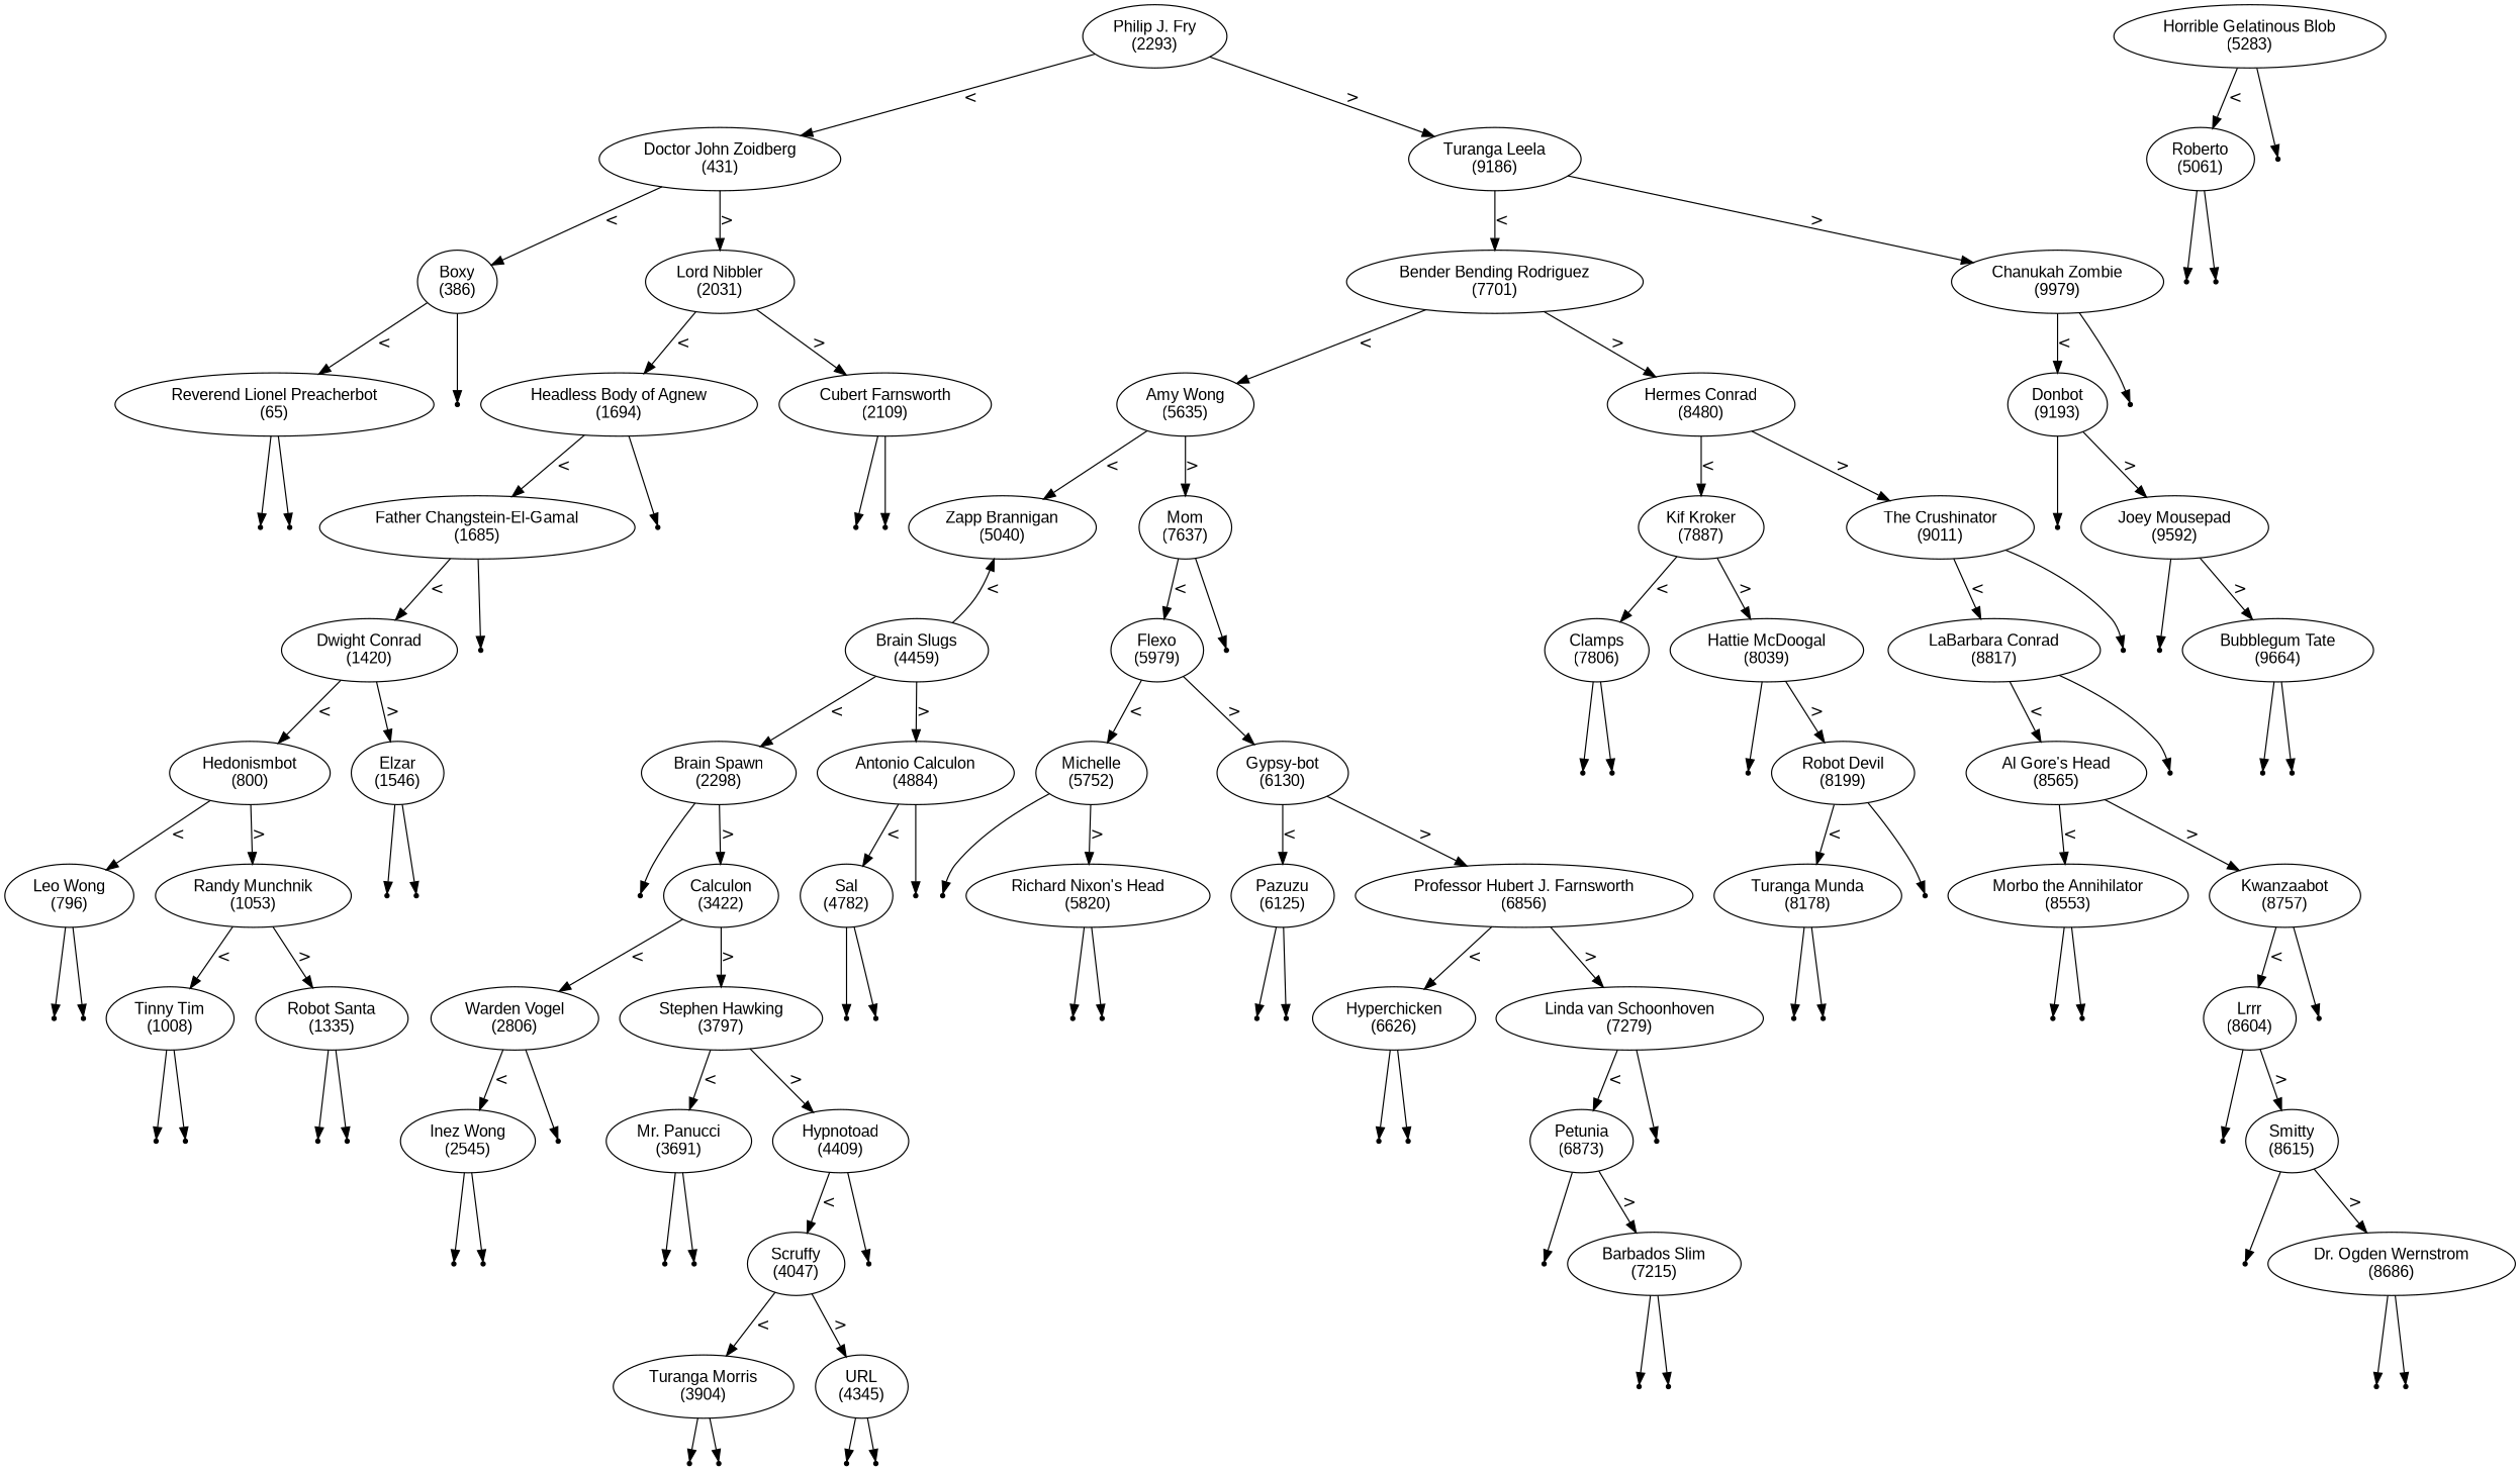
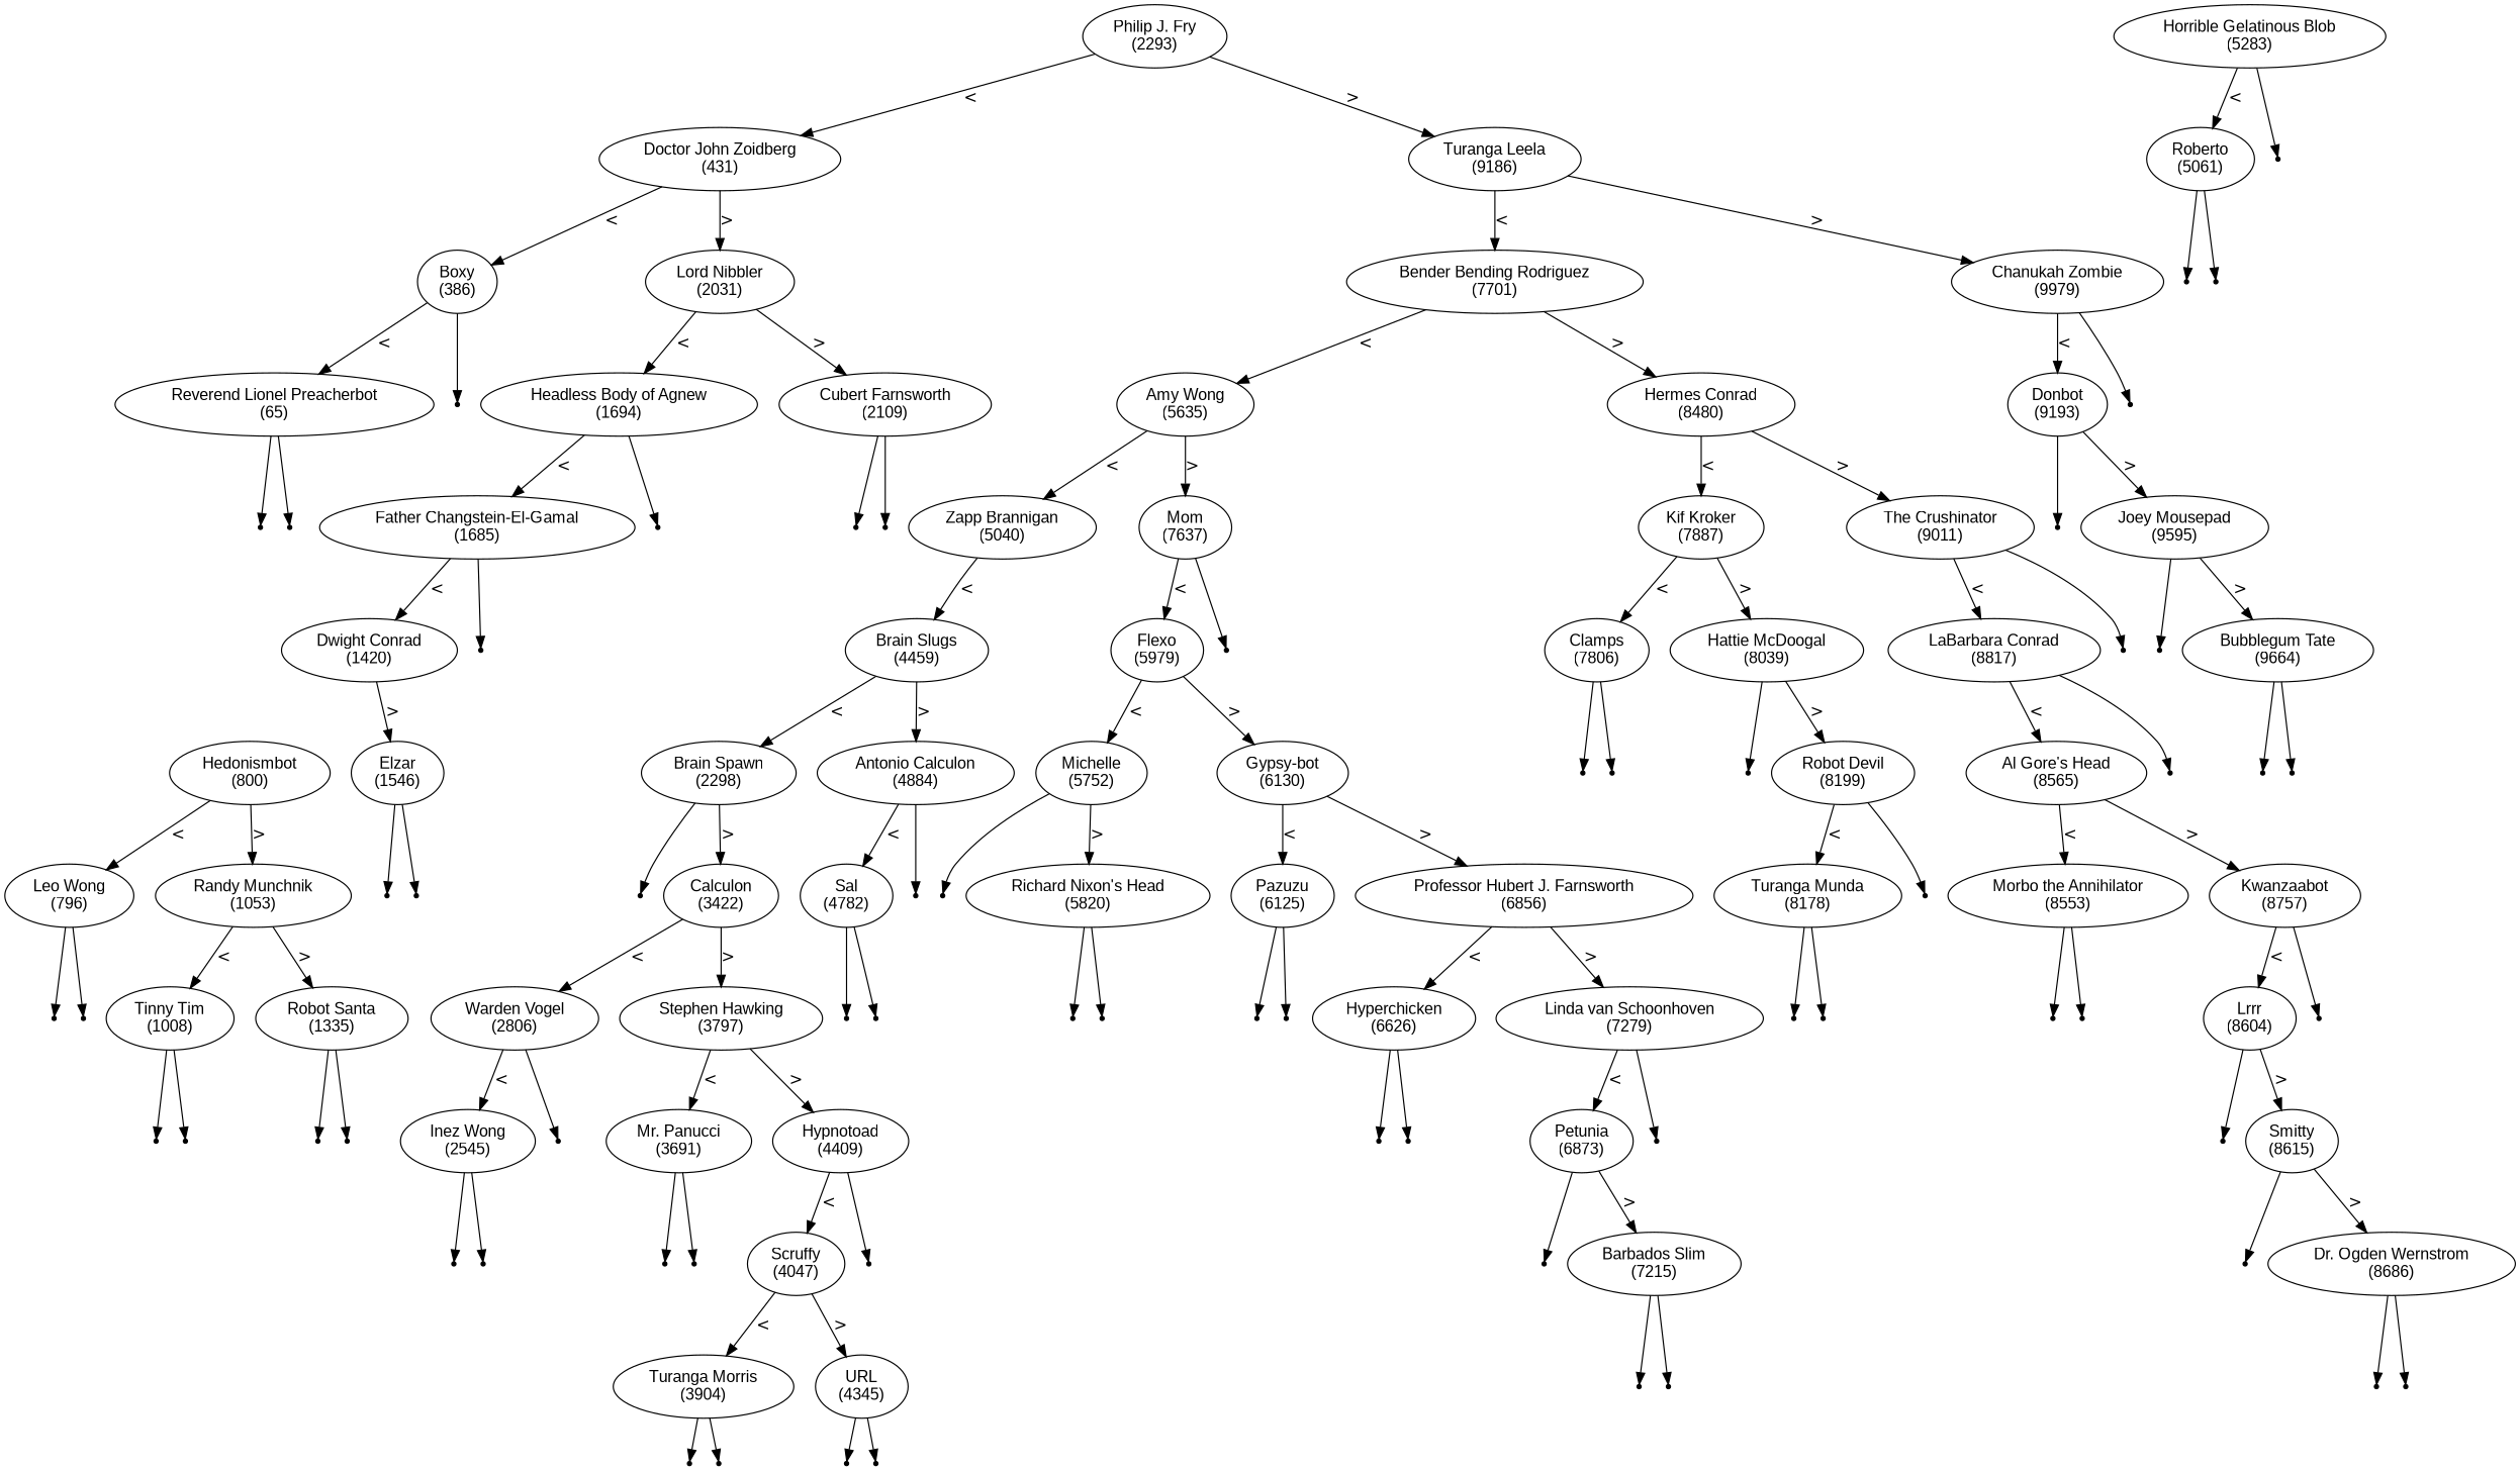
  digraph {
    labelloc=t
    node [fontname=Arial shape=point]
    n1 [label="Philip J. Fry\n(2293)" shape=""]
    n2 [label="Doctor John Zoidberg\n(431)" shape=""]
    n3 [label="Turanga Leela\n(9186)" shape=""]
    n4 [label="Boxy\n(386)" shape=""]
    n5 [label="Lord Nibbler\n(2031)" shape=""]
    n6 [label="Bender Bending Rodriguez\n(7701)" shape=""]
    n7 [label="Chanukah Zombie\n(9979)" shape=""]
    n8 [label="Reverend Lionel Preacherbot\n(65)" shape=""]
    null2
    n10 [label="Headless Body of Agnew\n(1694)" shape=""]
    n11 [label="Cubert Farnsworth\n(2109)" shape=""]
    null0
    null1
    n14 [label="Father Changstein-El-Gamal\n(1685)" shape=""]
    null12
    null13
    null14
    n18 [label="Dwight Conrad\n(1420)" shape=""]
    null11
    n20 [label="Hedonismbot\n(800)" shape=""]
    n21 [label="Elzar\n(1546)" shape=""]
    n22 [label="Leo Wong\n(796)" shape=""]
    n23 [label="Randy Munchnik\n(1053)" shape=""]
    null9
    null10
    null3
    null4
    n28 [label="Tinny Tim\n(1008)" shape=""]
    n29 [label="Robot Santa\n(1335)" shape=""]
    null5
    null6
    null7
    null8
    n34 [label="Amy Wong\n(5635)" shape=""]
    n35 [label="Hermes Conrad\n(8480)" shape=""]
    n36 [label="Donbot\n(9193)" shape=""]
    null63
    n38 [label="Zapp Brannigan\n(5040)" shape=""]
    n39 [label="Mom\n(7637)" shape=""]
    n40 [label="Kif Kroker\n(7887)" shape=""]
    n41 [label="The Crushinator\n(9011)" shape=""]
    n42 [label="Brain Slugs\n(4459)" shape=""]
    n43 [label="Flexo\n(5979)" shape=""]
    null43
    n45 [label="Brain Spawn\n(2298)" shape=""]
    n46 [label="Antonio Calculon\n(4884)" shape=""]
    n47 [label="Horrible Gelatinous Blob\n(5283)" shape=""]
    n48 [label="Roberto\n(5061)" shape=""]
    null31
    null15
    n51 [label="Calculon\n(3422)" shape=""]
    n52 [label="Sal\n(4782)" shape=""]
    null28
    n54 [label="Warden Vogel\n(2806)" shape=""]
    n55 [label="Stephen Hawking\n(3797)" shape=""]
    n56 [label="Inez Wong\n(2545)" shape=""]
    null18
    n58 [label="Mr. Panucci\n(3691)" shape=""]
    n59 [label="Hypnotoad\n(4409)" shape=""]
    null16
    null17
    null19
    null20
    n64 [label="Scruffy\n(4047)" shape=""]
    null25
    n66 [label="Turanga Morris\n(3904)" shape=""]
    n67 [label="URL\n(4345)" shape=""]
    null21
    null22
    null23
    null24
    null26
    null27
    null29
    null30
    n76 [label="Michelle\n(5752)" shape=""]
    n77 [label="Gypsy-bot\n(6130)" shape=""]
    null32
    n79 [label="Richard Nixon's Head\n(5820)" shape=""]
    n80 [label="Pazuzu\n(6125)" shape=""]
    n81 [label="Professor Hubert J. Farnsworth\n(6856)" shape=""]
    null33
    null34
    null35
    null36
    n86 [label="Hyperchicken\n(6626)" shape=""]
    n87 [label="Linda van Schoonhoven\n(7279)" shape=""]
    null37
    null38
    n90 [label="Petunia\n(6873)" shape=""]
    null42
    null39
    n93 [label="Barbados Slim\n(7215)" shape=""]
    null40
    null41
    n96 [label="Clamps\n(7806)" shape=""]
    n97 [label="Hattie McDoogal\n(8039)" shape=""]
    n98 [label="LaBarbara Conrad\n(8817)" shape=""]
    null58
    null44
    null45
    null46
    n103 [label="Robot Devil\n(8199)" shape=""]
    n104 [label="Turanga Munda\n(8178)" shape=""]
    null49
    null47
    null48
    n108 [label="Al Gore's Head\n(8565)" shape=""]
    null57
    n110 [label="Morbo the Annihilator\n(8553)" shape=""]
    n111 [label="Kwanzaabot\n(8757)" shape=""]
    null50
    null51
    n114 [label="Lrrr\n(8604)" shape=""]
    null56
    null52
    n117 [label="Smitty\n(8615)" shape=""]
    null53
    n119 [label="Dr. Ogden Wernstrom\n(8686)" shape=""]
    null54
    null55
    null59
-   n123 [label="Joey Mousepad\n(9592)" shape=""]
+   n123 [label="Joey Mousepad\n(9595)" shape=""]
    null60
    n125 [label="Bubblegum Tate\n(9664)" shape=""]
    null61
    null62
    n1 -> n2 [label="<"]
    n1 -> n3 [label=">"]
    n2 -> n4 [label="<"]
    n2 -> n5 [label=">"]
    n3 -> n6 [label="<"]
    n3 -> n7 [label=">"]
    n4 -> n8 [label="<"]
    n4 -> null2
    n5 -> n10 [label="<"]
    n5 -> n11 [label=">"]
    n6 -> n34 [label="<"]
    n6 -> n35 [label=">"]
    n7 -> n36 [label="<"]
    n7 -> null63
    n8 -> null0
    n8 -> null1
    n10 -> n14 [label="<"]
    n10 -> null12
    n11 -> null13
    n11 -> null14
    n14 -> n18 [label="<"]
    n14 -> null11
-   n18 -> n20 [label="<"]
    n18 -> n21 [label=">"]
    n20 -> n22 [label="<"]
    n20 -> n23 [label=">"]
    n21 -> null9
    n21 -> null10
    n22 -> null3
    n22 -> null4
    n23 -> n28 [label="<"]
    n23 -> n29 [label=">"]
    n28 -> null5
    n28 -> null6
    n29 -> null7
    n29 -> null8
    n34 -> n38 [label="<"]
    n34 -> n39 [label=">"]
    n35 -> n40 [label="<"]
    n35 -> n41 [label=">"]
    n36 -> null59
    n36 -> n123 [label=">"]
-   n42 -> n38 [label="<"]
+   n38 -> n42 [label="<"]
    n39 -> n43 [label="<"]
    n39 -> null43
    n40 -> n96 [label="<"]
    n40 -> n97 [label=">"]
    n41 -> n98 [label="<"]
    n41 -> null58
    n42 -> n45 [label="<"]
    n42 -> n46 [label=">"]
    n43 -> n76 [label="<"]
    n43 -> n77 [label=">"]
    n45 -> null15
    n45 -> n51 [label=">"]
    n46 -> n52 [label="<"]
    n46 -> null28
    n47 -> n48 [label="<"]
    n47 -> null31
    n48 -> null29
    n48 -> null30
    n51 -> n54 [label="<"]
    n51 -> n55 [label=">"]
    n52 -> null26
    n52 -> null27
    n54 -> n56 [label="<"]
    n54 -> null18
    n55 -> n58 [label="<"]
    n55 -> n59 [label=">"]
    n56 -> null16
    n56 -> null17
    n58 -> null19
    n58 -> null20
    n59 -> n64 [label="<"]
    n59 -> null25
    n64 -> n66 [label="<"]
    n64 -> n67 [label=">"]
    n66 -> null21
    n66 -> null22
    n67 -> null23
    n67 -> null24
    n76 -> null32
    n76 -> n79 [label=">"]
    n77 -> n80 [label="<"]
    n77 -> n81 [label=">"]
    n79 -> null33
    n79 -> null34
    n80 -> null35
    n80 -> null36
    n81 -> n86 [label="<"]
    n81 -> n87 [label=">"]
    n86 -> null37
    n86 -> null38
    n87 -> n90 [label="<"]
    n87 -> null42
    n90 -> null39
    n90 -> n93 [label=">"]
    n93 -> null40
    n93 -> null41
    n96 -> null44
    n96 -> null45
    n97 -> null46
    n97 -> n103 [label=">"]
    n98 -> n108 [label="<"]
    n98 -> null57
    n103 -> n104 [label="<"]
    n103 -> null49
    n104 -> null47
    n104 -> null48
    n108 -> n110 [label="<"]
    n108 -> n111 [label=">"]
    n110 -> null50
    n110 -> null51
    n111 -> n114 [label="<"]
    n111 -> null56
    n114 -> null52
    n114 -> n117 [label=">"]
    n117 -> null53
    n117 -> n119 [label=">"]
    n119 -> null54
    n119 -> null55
    n123 -> null60
    n123 -> n125 [label=">"]
    n125 -> null61
    n125 -> null62
  }
